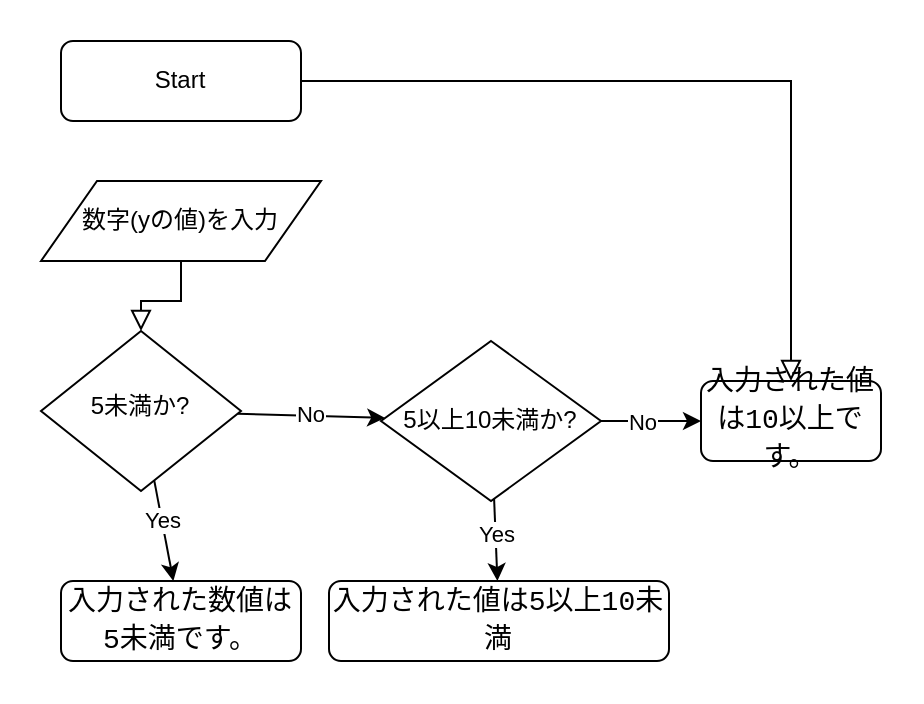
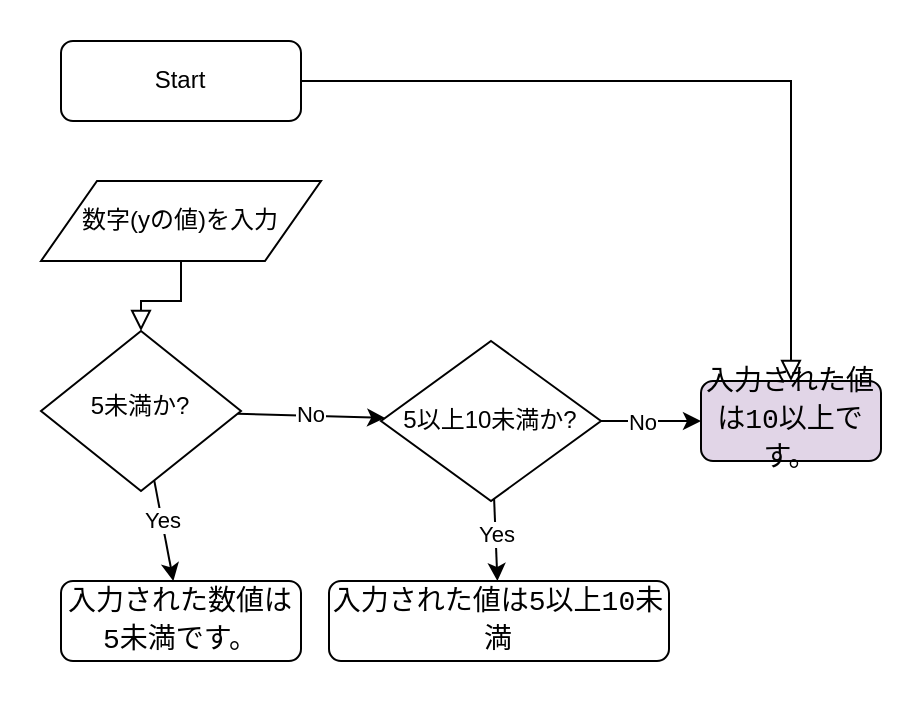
  <mxCell id="0" />
  <mxCell id="1" parent="0" />
  <mxCell id="2" value="" style="rounded=0;html=1;jettySize=auto;orthogonalLoop=1;fontSize=11;endArrow=block;endFill=0;endSize=8;strokeWidth=1;shadow=0;labelBackgroundColor=none;edgeStyle=orthogonalEdgeStyle;" edge="1" parent="1" source="9" target="7"><mxGeometry relative="1" as="geometry" /></mxCell>
  <mxCell id="3" value="Start" style="rounded=1;whiteSpace=wrap;html=1;fontSize=12;glass=0;strokeWidth=1;shadow=0;" vertex="1" parent="1"><mxGeometry x="30" y="20" width="120" height="40" as="geometry" /></mxCell>
  <mxCell id="4" value="No" style="edgeStyle=none;rounded=0;orthogonalLoop=1;jettySize=auto;html=1;" edge="1" parent="1" source="7" target="13"><mxGeometry relative="1" as="geometry" /></mxCell>
  <mxCell id="5" value="" style="edgeStyle=none;rounded=0;orthogonalLoop=1;jettySize=auto;html=1;" edge="1" parent="1" source="7" target="8"><mxGeometry relative="1" as="geometry" /></mxCell>
  <mxCell id="6" value="Yes" style="edgeLabel;html=1;align=center;verticalAlign=middle;resizable=0;points=[];" vertex="1" connectable="0" parent="5"><mxGeometry x="-0.14" y="9" relative="1" as="geometry"><mxPoint x="-9" as="offset" /></mxGeometry></mxCell>
  <mxCell id="7" value="5未満か?" style="rhombus;whiteSpace=wrap;html=1;shadow=0;fontFamily=Helvetica;fontSize=12;align=center;strokeWidth=1;spacing=6;spacingTop=-4;" vertex="1" parent="1"><mxGeometry x="20" y="165" width="100" height="80" as="geometry" /></mxCell>
  <mxCell id="8" value="&lt;div style=&quot;font-family: &amp;#34;consolas&amp;#34; , &amp;#34;courier new&amp;#34; , monospace ; font-size: 14px ; line-height: 19px&quot;&gt;入力された数値は5未満です。&lt;br&gt;&lt;/div&gt;" style="rounded=1;whiteSpace=wrap;html=1;fontSize=12;glass=0;strokeWidth=1;shadow=0;" vertex="1" parent="1"><mxGeometry x="30" y="290" width="120" height="40" as="geometry" /></mxCell>
  <mxCell id="9" value="数字(yの値)を入力" style="shape=parallelogram;perimeter=parallelogramPerimeter;whiteSpace=wrap;html=1;" vertex="1" parent="1"><mxGeometry x="20" y="90" width="140" height="40" as="geometry" /></mxCell>
  <mxCell id="10" value="" style="rounded=0;html=1;jettySize=auto;orthogonalLoop=1;fontSize=11;endArrow=block;endFill=0;endSize=8;strokeWidth=1;shadow=0;labelBackgroundColor=none;edgeStyle=orthogonalEdgeStyle;" edge="1" parent="1" source="3" target="17"><mxGeometry relative="1" as="geometry"><mxPoint x="90" y="60" as="sourcePoint" /><mxPoint x="90" y="170" as="targetPoint" /></mxGeometry></mxCell>
  <mxCell id="11" value="" style="edgeStyle=none;rounded=0;orthogonalLoop=1;jettySize=auto;html=1;" edge="1" parent="1" source="14"><mxGeometry relative="1" as="geometry"><mxPoint x="245" y="330" as="targetPoint" /></mxGeometry></mxCell>
  <mxCell id="12" value="" style="edgeStyle=none;rounded=0;orthogonalLoop=1;jettySize=auto;html=1;" edge="1" parent="1" source="17"><mxGeometry relative="1" as="geometry"><mxPoint x="380" y="210" as="targetPoint" /></mxGeometry></mxCell>
  <mxCell id="13" value="5以上10未満か?" style="rhombus;whiteSpace=wrap;html=1;" vertex="1" parent="1"><mxGeometry x="190" y="170" width="110" height="80" as="geometry" /></mxCell>
  <mxCell id="14" value="&lt;div style=&quot;font-family: &amp;#34;consolas&amp;#34; , &amp;#34;courier new&amp;#34; , monospace ; font-size: 14px ; line-height: 19px&quot;&gt;&lt;span&gt;入力された値は5以上10未満&lt;/span&gt;&lt;/div&gt;" style="rounded=1;whiteSpace=wrap;html=1;" vertex="1" parent="1"><mxGeometry x="164" y="290" width="170" height="40" as="geometry" /></mxCell>
  <mxCell id="15" value="" style="edgeStyle=none;rounded=0;orthogonalLoop=1;jettySize=auto;html=1;" edge="1" parent="1" source="13" target="14"><mxGeometry relative="1" as="geometry"><mxPoint x="245" y="250" as="sourcePoint" /><mxPoint x="245" y="330" as="targetPoint" /></mxGeometry></mxCell>
  <mxCell id="16" value="Yes" style="edgeLabel;html=1;align=center;verticalAlign=middle;resizable=0;points=[];" vertex="1" connectable="0" parent="15"><mxGeometry x="-0.14" y="11" relative="1" as="geometry"><mxPoint x="-11" as="offset" /></mxGeometry></mxCell>
- <mxCell id="17" value="&lt;div style=&quot;font-family: &amp;#34;consolas&amp;#34; , &amp;#34;courier new&amp;#34; , monospace ; font-size: 14px ; line-height: 19px&quot;&gt;&lt;span&gt;入力された値は10以上です。&lt;/span&gt;&lt;/div&gt;" style="rounded=1;whiteSpace=wrap;html=1;" vertex="1" parent="1"><mxGeometry x="350" y="190" width="90" height="40" as="geometry" /></mxCell>
+ <mxCell id="17" value="&lt;div style=&quot;font-family: &amp;#34;consolas&amp;#34; , &amp;#34;courier new&amp;#34; , monospace ; font-size: 14px ; line-height: 19px&quot;&gt;&lt;span&gt;入力された値は10以上です。&lt;/span&gt;&lt;/div&gt;" style="rounded=1;whiteSpace=wrap;html=1;fillColor=#e1d5e7;" vertex="1" parent="1"><mxGeometry x="350" y="190" width="90" height="40" as="geometry" /></mxCell>
  <mxCell id="18" value="" style="edgeStyle=none;rounded=0;orthogonalLoop=1;jettySize=auto;html=1;" edge="1" parent="1" source="13" target="17"><mxGeometry relative="1" as="geometry"><mxPoint x="300" y="210" as="sourcePoint" /><mxPoint x="380" y="210" as="targetPoint" /></mxGeometry></mxCell>
  <mxCell id="19" value="No" style="edgeLabel;html=1;align=center;verticalAlign=middle;resizable=0;points=[];" vertex="1" connectable="0" parent="18"><mxGeometry x="-0.416" y="7" relative="1" as="geometry"><mxPoint x="5" y="7" as="offset" /></mxGeometry></mxCell>
